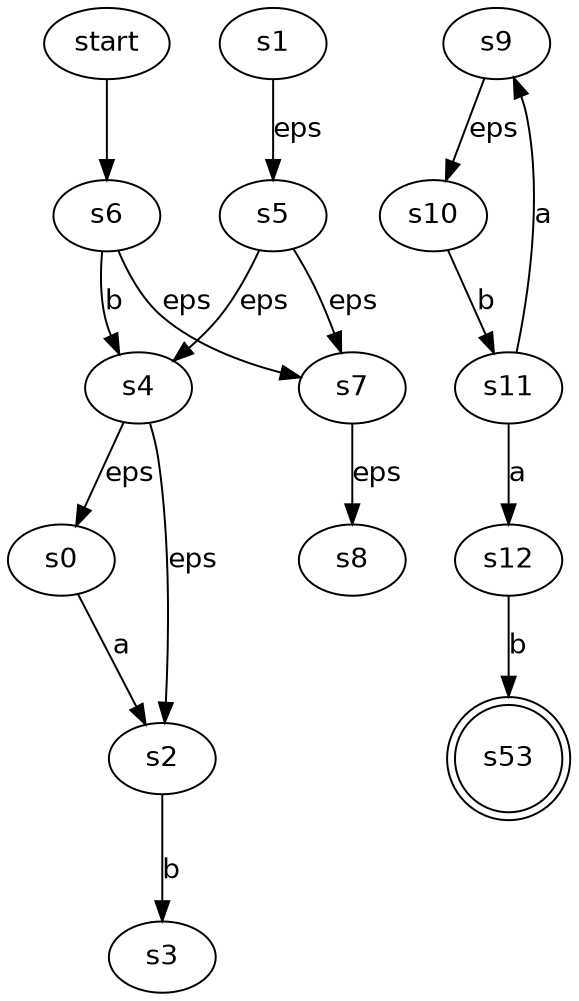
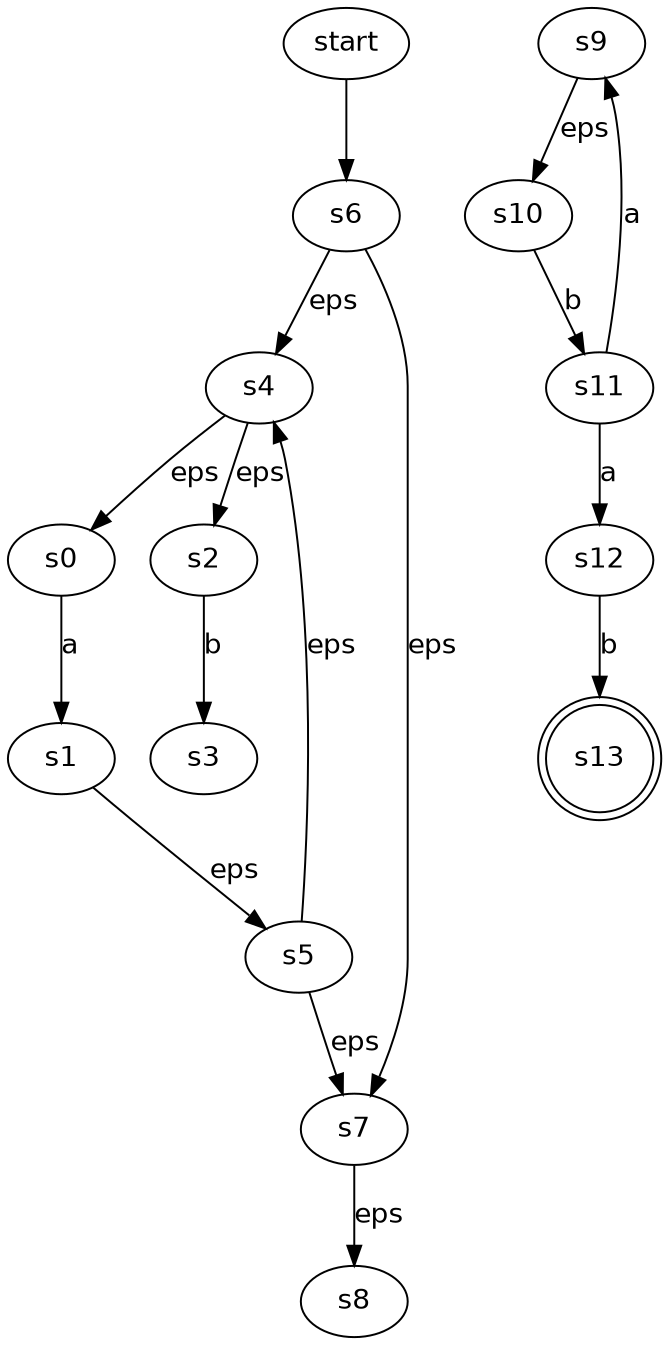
  digraph {
    fontname="DejaVu Sans"
    rankdir=TB
    node [fontname="DejaVu Sans"]
    edge [fontname="DejaVu Sans"]
    s6
    s4
    s7
    s0
    s2
    s8
    s1
    s3
    s5
    s9
    s10
    s11
    s12
-   s13 [shape=doublecircle label=s53]
+   s13 [shape=doublecircle]
    start
-   s6 -> s4 [label=b]
+   s6 -> s4 [label=eps]
    s6 -> s7 [label=eps]
    s4 -> s0 [label=eps]
    s4 -> s2 [label=eps]
    s7 -> s8 [label=eps]
-   s0 -> s2 [label=a]
+   s0 -> s1 [label=a]
    s2 -> s3 [label=b]
    s1 -> s5 [label=eps]
    s5 -> s4 [label=eps]
    s5 -> s7 [label=eps]
    s9 -> s10 [label=eps]
    s10 -> s11 [label=b]
    s11 -> s9 [label=a]
    s11 -> s12 [label=a]
    s12 -> s13 [label=b]
    start -> s6
  }
